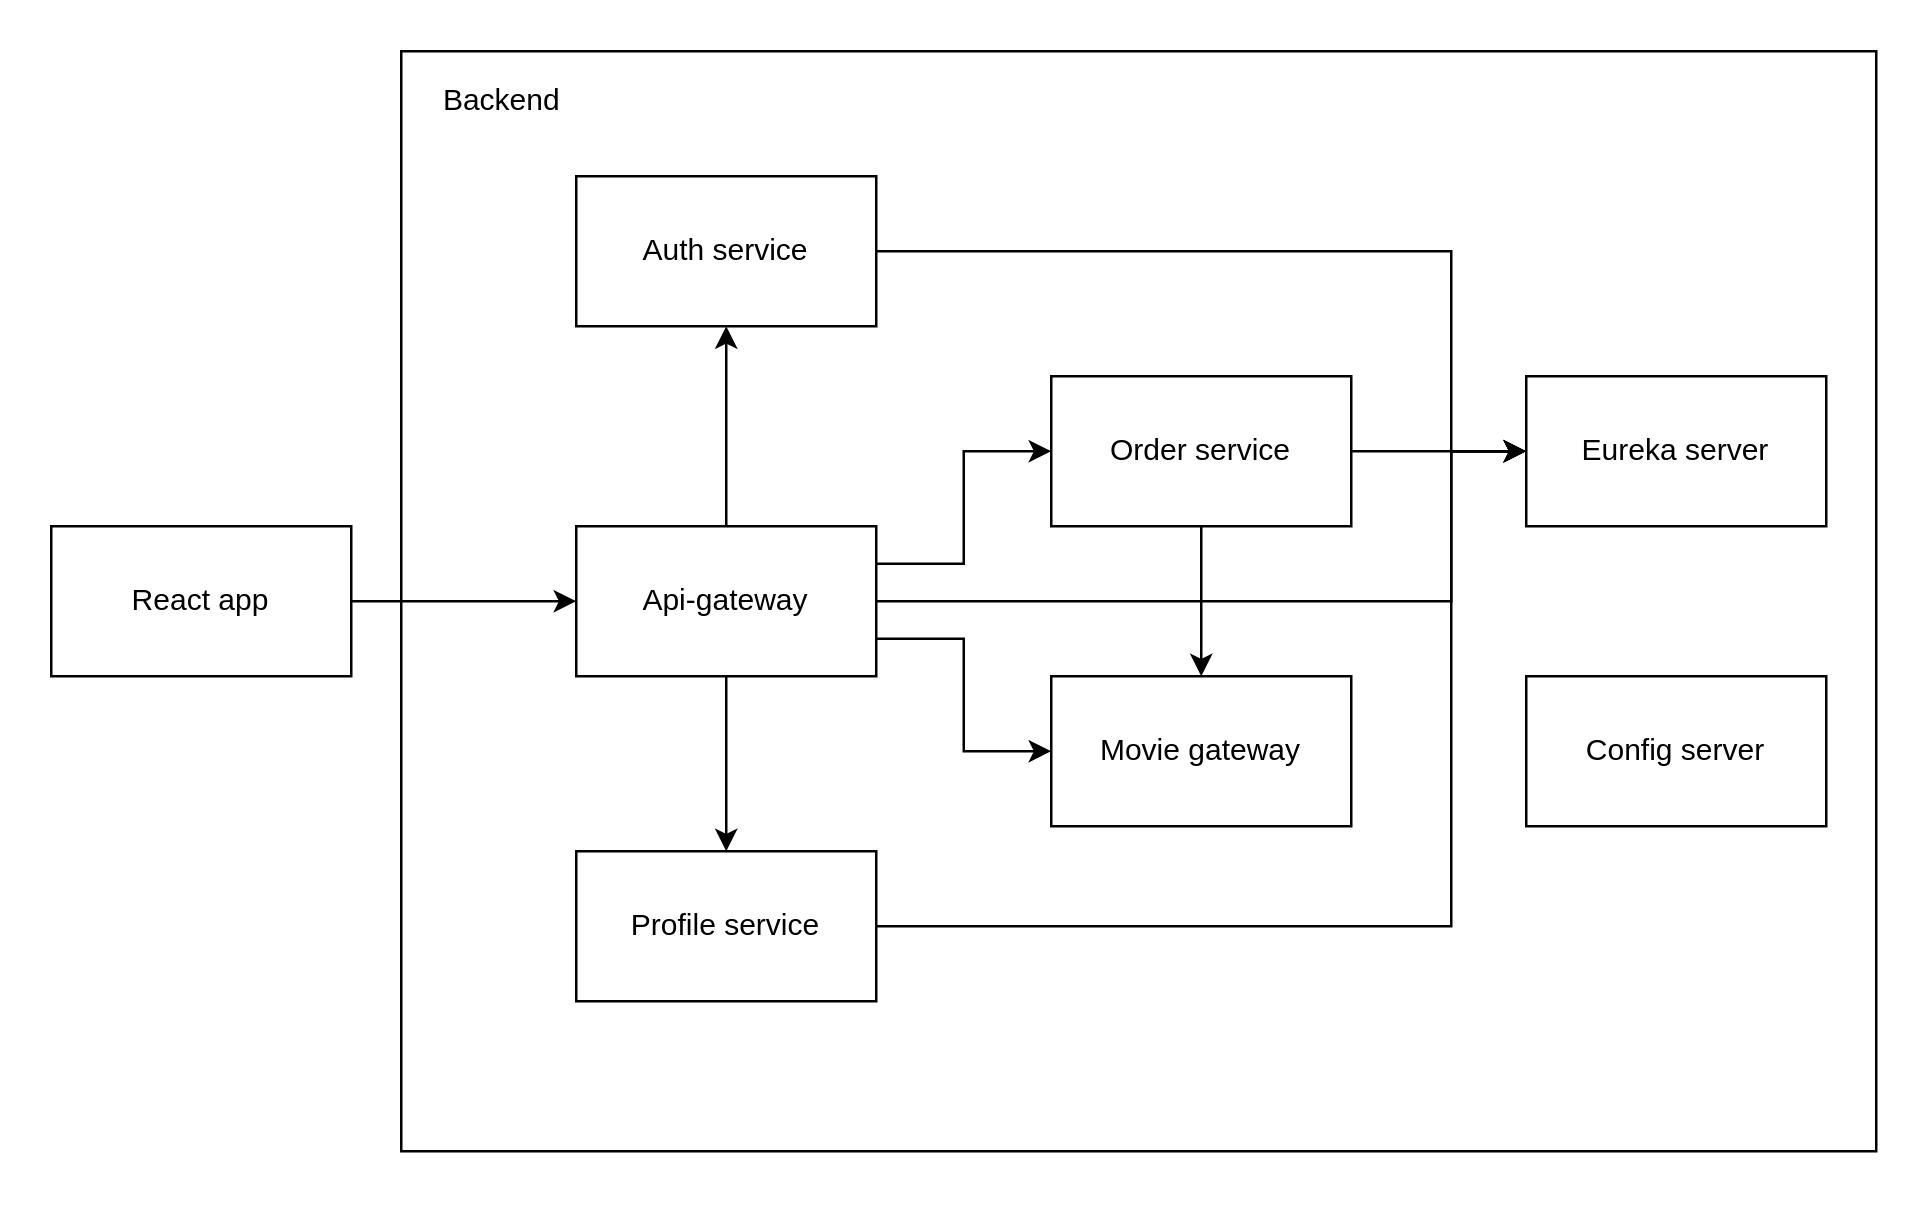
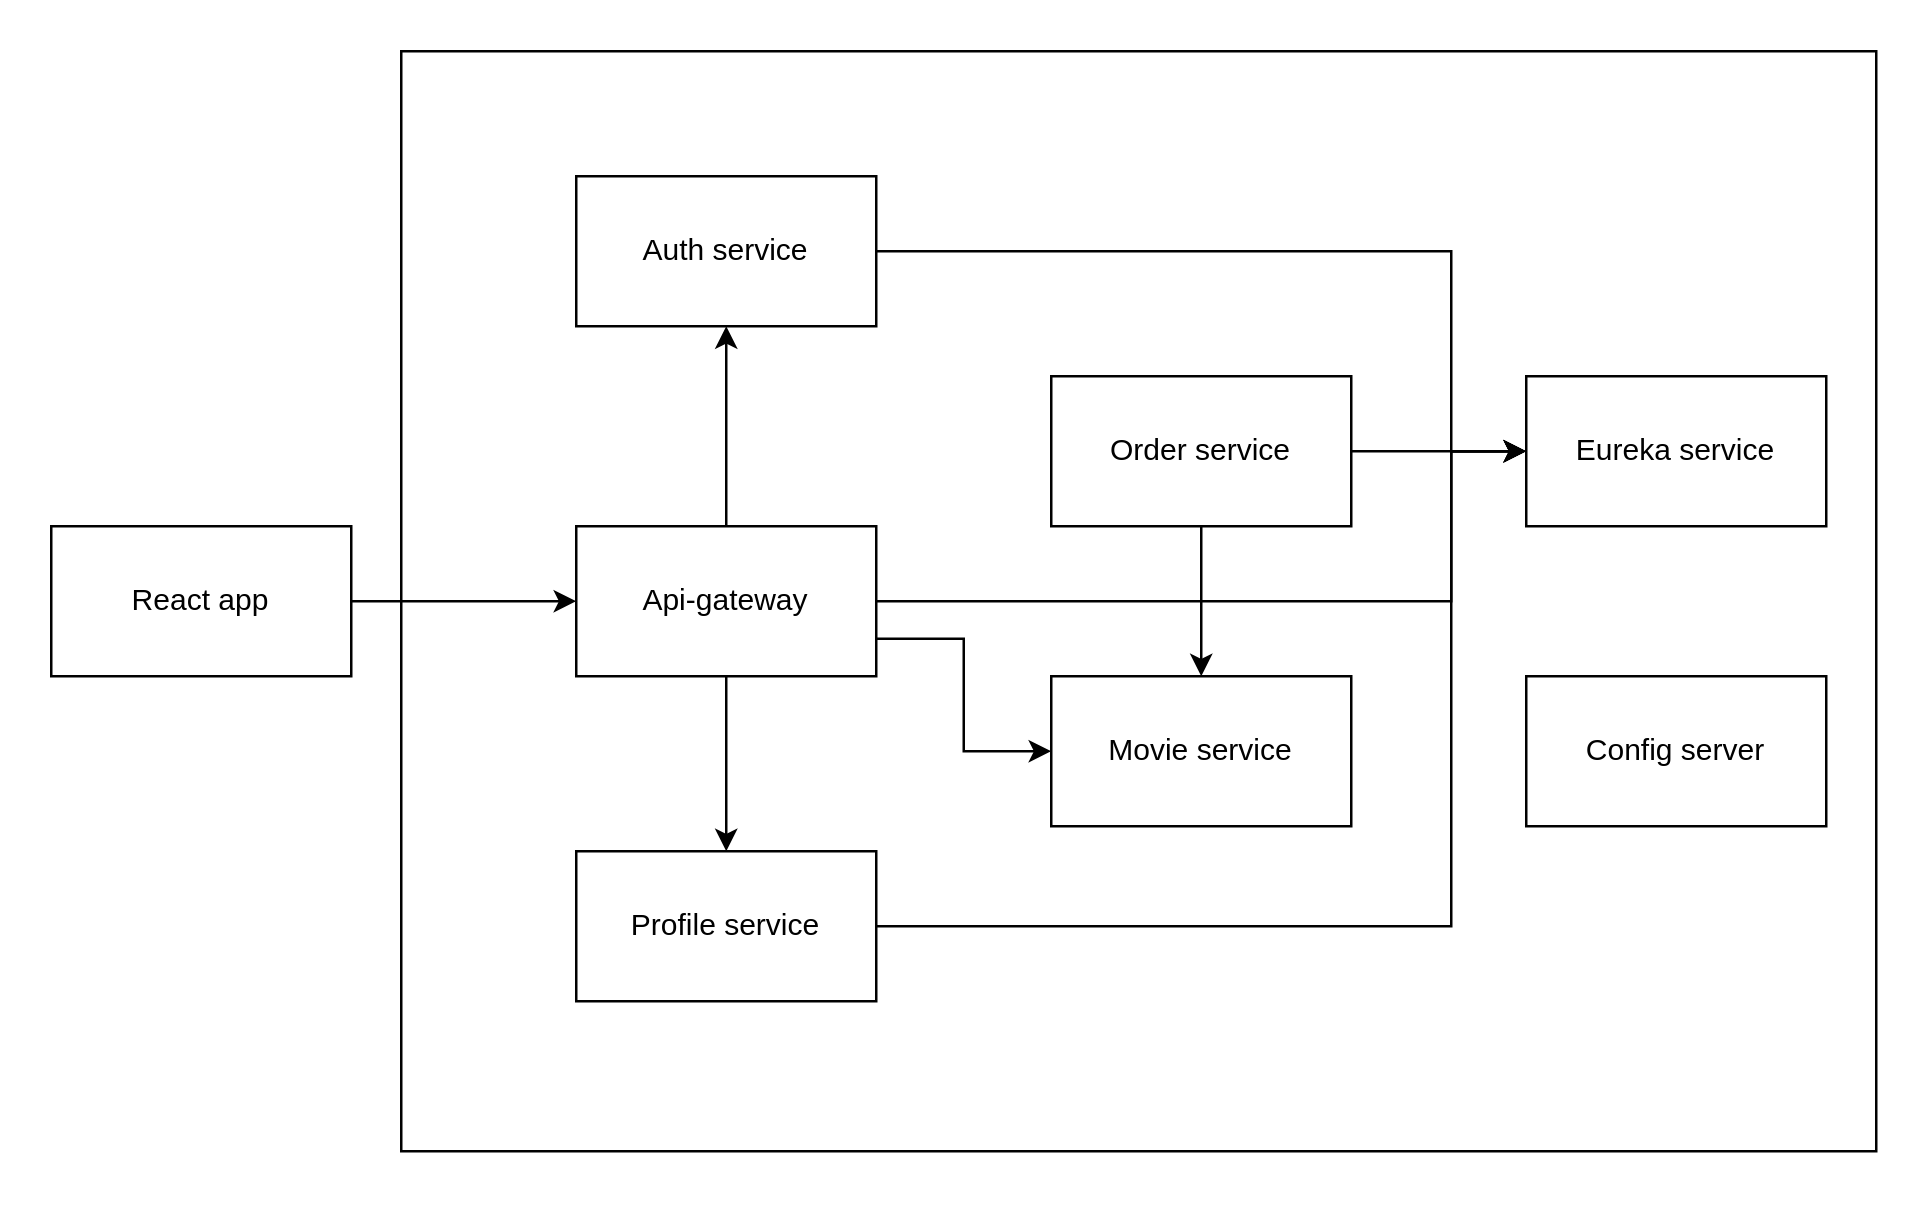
  <mxCell id="0" />
  <mxCell id="1" parent="0" />
  <mxCell id="2" value="" style="rounded=0;whiteSpace=wrap;html=1;glass=0;shadow=0;" vertex="1" parent="1"><mxGeometry x="160" y="20" width="590" height="440" as="geometry" /></mxCell>
  <mxCell id="3" style="edgeStyle=orthogonalEdgeStyle;rounded=0;orthogonalLoop=1;jettySize=auto;html=1;exitX=1;exitY=0.5;exitDx=0;exitDy=0;entryX=0;entryY=0.5;entryDx=0;entryDy=0;" edge="1" parent="1" source="4" target="10"><mxGeometry relative="1" as="geometry" /></mxCell>
  <mxCell id="4" value="React app" style="rounded=0;whiteSpace=wrap;html=1;" vertex="1" parent="1"><mxGeometry x="20" y="210" width="120" height="60" as="geometry" /></mxCell>
  <mxCell id="5" style="edgeStyle=orthogonalEdgeStyle;rounded=0;orthogonalLoop=1;jettySize=auto;html=1;exitX=0.5;exitY=0;exitDx=0;exitDy=0;" edge="1" parent="1" source="10" target="12"><mxGeometry relative="1" as="geometry" /></mxCell>
  <mxCell id="6" style="edgeStyle=orthogonalEdgeStyle;rounded=0;orthogonalLoop=1;jettySize=auto;html=1;exitX=0.5;exitY=1;exitDx=0;exitDy=0;entryX=0.5;entryY=0;entryDx=0;entryDy=0;" edge="1" parent="1" source="10" target="14"><mxGeometry relative="1" as="geometry" /></mxCell>
- <mxCell id="7" style="edgeStyle=orthogonalEdgeStyle;rounded=0;orthogonalLoop=1;jettySize=auto;html=1;exitX=1;exitY=0.25;exitDx=0;exitDy=0;entryX=0;entryY=0.5;entryDx=0;entryDy=0;" edge="1" parent="1" source="10" target="17"><mxGeometry relative="1" as="geometry" /></mxCell>
  <mxCell id="8" style="edgeStyle=orthogonalEdgeStyle;rounded=0;orthogonalLoop=1;jettySize=auto;html=1;exitX=1;exitY=0.75;exitDx=0;exitDy=0;entryX=0;entryY=0.5;entryDx=0;entryDy=0;" edge="1" parent="1" source="10" target="18"><mxGeometry relative="1" as="geometry" /></mxCell>
  <mxCell id="9" style="edgeStyle=orthogonalEdgeStyle;rounded=0;orthogonalLoop=1;jettySize=auto;html=1;exitX=1;exitY=0.5;exitDx=0;exitDy=0;entryX=0;entryY=0.5;entryDx=0;entryDy=0;" edge="1" parent="1" source="10" target="19"><mxGeometry relative="1" as="geometry"><Array as="points"><mxPoint x="580" y="240" /><mxPoint x="580" y="180" /></Array></mxGeometry></mxCell>
  <mxCell id="10" value="Api-gateway" style="rounded=0;whiteSpace=wrap;html=1;" vertex="1" parent="1"><mxGeometry x="230" y="210" width="120" height="60" as="geometry" /></mxCell>
  <mxCell id="11" style="edgeStyle=orthogonalEdgeStyle;rounded=0;orthogonalLoop=1;jettySize=auto;html=1;exitX=1;exitY=0.5;exitDx=0;exitDy=0;entryX=0;entryY=0.5;entryDx=0;entryDy=0;" edge="1" parent="1" source="12" target="19"><mxGeometry relative="1" as="geometry"><Array as="points"><mxPoint x="580" y="100" /><mxPoint x="580" y="180" /></Array></mxGeometry></mxCell>
  <mxCell id="12" value="Auth service" style="rounded=0;whiteSpace=wrap;html=1;" vertex="1" parent="1"><mxGeometry x="230" y="70" width="120" height="60" as="geometry" /></mxCell>
  <mxCell id="13" style="edgeStyle=orthogonalEdgeStyle;rounded=0;orthogonalLoop=1;jettySize=auto;html=1;exitX=1;exitY=0.5;exitDx=0;exitDy=0;entryX=0;entryY=0.5;entryDx=0;entryDy=0;" edge="1" parent="1" source="14" target="19"><mxGeometry relative="1" as="geometry"><Array as="points"><mxPoint x="580" y="370" /><mxPoint x="580" y="180" /></Array></mxGeometry></mxCell>
  <mxCell id="14" value="Profile service" style="rounded=0;whiteSpace=wrap;html=1;" vertex="1" parent="1"><mxGeometry x="230" y="340" width="120" height="60" as="geometry" /></mxCell>
  <mxCell id="15" style="edgeStyle=orthogonalEdgeStyle;rounded=0;orthogonalLoop=1;jettySize=auto;html=1;exitX=1;exitY=0.5;exitDx=0;exitDy=0;" edge="1" parent="1" source="17" target="19"><mxGeometry relative="1" as="geometry" /></mxCell>
  <mxCell id="16" style="edgeStyle=orthogonalEdgeStyle;rounded=0;orthogonalLoop=1;jettySize=auto;html=1;exitX=0.5;exitY=1;exitDx=0;exitDy=0;" edge="1" parent="1" source="17" target="18"><mxGeometry relative="1" as="geometry"><Array as="points"><mxPoint x="480" y="240" /><mxPoint x="480" y="240" /></Array></mxGeometry></mxCell>
  <mxCell id="17" value="Order service" style="rounded=0;whiteSpace=wrap;html=1;" vertex="1" parent="1"><mxGeometry x="420" y="150" width="120" height="60" as="geometry" /></mxCell>
- <mxCell id="18" value="Movie gateway" style="rounded=0;whiteSpace=wrap;html=1;" vertex="1" parent="1"><mxGeometry x="420" y="270" width="120" height="60" as="geometry" /></mxCell>
- <mxCell id="19" value="Eureka server" style="rounded=0;whiteSpace=wrap;html=1;" vertex="1" parent="1"><mxGeometry x="610" y="150" width="120" height="60" as="geometry" /></mxCell>
+ <mxCell id="18" value="Movie service" style="rounded=0;whiteSpace=wrap;html=1;" vertex="1" parent="1"><mxGeometry x="420" y="270" width="120" height="60" as="geometry" /></mxCell>
+ <mxCell id="19" value="Eureka service" style="rounded=0;whiteSpace=wrap;html=1;" vertex="1" parent="1"><mxGeometry x="610" y="150" width="120" height="60" as="geometry" /></mxCell>
  <mxCell id="20" value="Config server" style="rounded=0;whiteSpace=wrap;html=1;" vertex="1" parent="1"><mxGeometry x="610" y="270" width="120" height="60" as="geometry" /></mxCell>
- <mxCell id="21" value="Backend" style="text;html=1;align=center;verticalAlign=middle;resizable=0;points=[];autosize=1;" vertex="1" parent="1"><mxGeometry x="170" y="30" width="60" height="20" as="geometry" /></mxCell>
